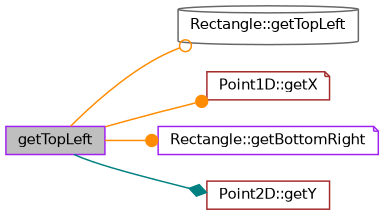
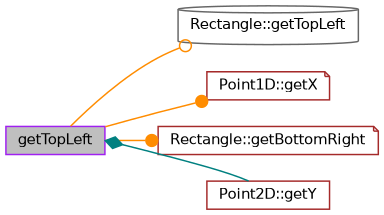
  digraph {
    rankdir=LR
    node [color=purple fillcolor=white fontname=Helvetica fontsize=10 shape=box style=filled]
    edge [arrowhead=dot color=darkorange fontname=Helvetica fontsize=10 labelfontname=Helvetica labelfontsize=10 style=solid]
    n1 [fillcolor=grey75 fontcolor=black height=0.2 label=getTopLeft width=0.4]
    n2 [color=gray40 height=0.2 label="Rectangle::getTopLeft" shape=cylinder width=0.4]
    n3 [color=brown height=0.2 label="Point1D::getX" shape=note width=0.4]
-   n4 [height=0.2 label="Rectangle::getBottomRight" shape=note width=0.4]
+   n4 [color=brown height=0.2 label="Rectangle::getBottomRight" shape=note width=0.4]
    n5 [color=brown height=0.2 label="Point2D::getY" width=0.4]
    n1 -> n2 [arrowhead=odot]
    n1 -> n3
    n1 -> n4
-   n1 -> n5 [arrowhead=diamond color=teal]
+   n5 -> n1 [arrowhead=diamond color=teal]
  }
